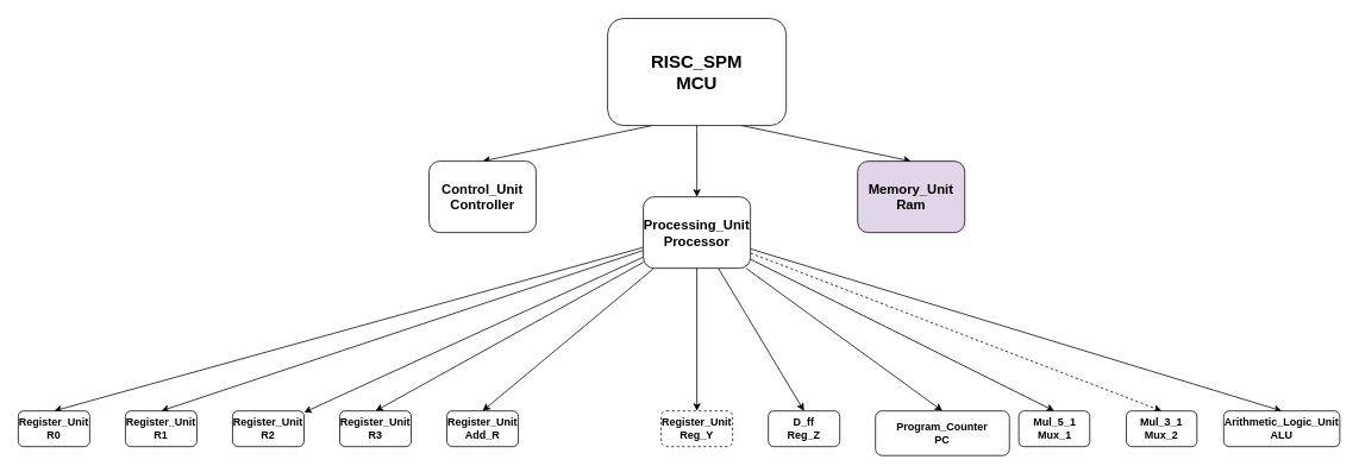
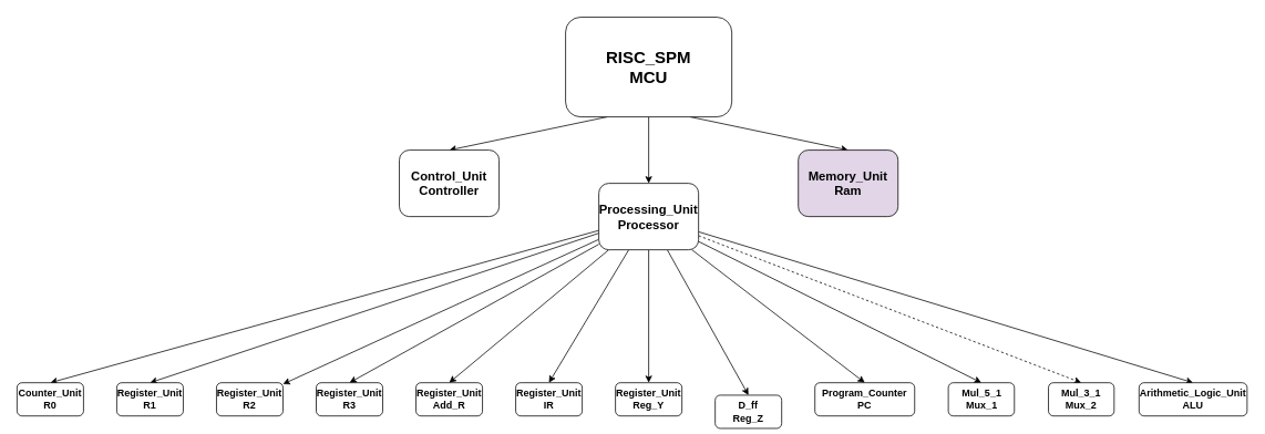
  <mxCell id="0" />
  <mxCell id="1" parent="0" />
  <mxCell id="2" style="edgeStyle=orthogonalEdgeStyle;rounded=0;orthogonalLoop=1;jettySize=auto;html=1;exitX=0.5;exitY=1;exitDx=0;exitDy=0;entryX=0.5;entryY=0;entryDx=0;entryDy=0;fontSize=15;fontStyle=1" edge="1" parent="1" source="5" target="19"><mxGeometry relative="1" as="geometry" /></mxCell>
  <mxCell id="3" style="rounded=0;orthogonalLoop=1;jettySize=auto;html=1;exitX=0.25;exitY=1;exitDx=0;exitDy=0;entryX=0.5;entryY=0;entryDx=0;entryDy=0;fontSize=15;fontStyle=1" edge="1" parent="1" source="5" target="6"><mxGeometry relative="1" as="geometry" /></mxCell>
  <mxCell id="4" style="rounded=0;orthogonalLoop=1;jettySize=auto;html=1;exitX=0.75;exitY=1;exitDx=0;exitDy=0;entryX=0.5;entryY=0;entryDx=0;entryDy=0;fontSize=15;fontStyle=1" edge="1" parent="1" source="5" target="20"><mxGeometry relative="1" as="geometry" /></mxCell>
  <mxCell id="5" value="RISC_SPM&lt;br style=&quot;font-size: 20px;&quot;&gt;MCU" style="rounded=1;whiteSpace=wrap;html=1;fontSize=20;fontStyle=1" vertex="1" parent="1"><mxGeometry x="680" y="20" width="200" height="120" as="geometry" /></mxCell>
  <mxCell id="6" value="Control_Unit&lt;br style=&quot;font-size: 15px;&quot;&gt;Controller" style="rounded=1;whiteSpace=wrap;html=1;fontSize=15;fontStyle=1" vertex="1" parent="1"><mxGeometry x="480" y="180" width="120" height="80" as="geometry" /></mxCell>
  <mxCell id="7" style="edgeStyle=none;rounded=0;orthogonalLoop=1;jettySize=auto;html=1;fontSize=15;fontStyle=1" edge="1" parent="1" source="19" target="23"><mxGeometry relative="1" as="geometry" /></mxCell>
  <mxCell id="8" style="edgeStyle=none;rounded=0;orthogonalLoop=1;jettySize=auto;html=1;entryX=0.5;entryY=0;entryDx=0;entryDy=0;fontSize=15;fontStyle=1" edge="1" parent="1" source="19" target="24"><mxGeometry relative="1" as="geometry" /></mxCell>
  <mxCell id="9" style="edgeStyle=none;rounded=0;orthogonalLoop=1;jettySize=auto;html=1;entryX=0.5;entryY=0;entryDx=0;entryDy=0;fontSize=15;fontStyle=1" edge="1" parent="1" source="19" target="25"><mxGeometry relative="1" as="geometry" /></mxCell>
  <mxCell id="10" style="edgeStyle=none;rounded=0;orthogonalLoop=1;jettySize=auto;html=1;entryX=0.5;entryY=0;entryDx=0;entryDy=0;fontSize=15;fontStyle=1" edge="1" parent="1" source="19" target="28"><mxGeometry relative="1" as="geometry" /></mxCell>
  <mxCell id="11" style="edgeStyle=none;rounded=0;orthogonalLoop=1;jettySize=auto;html=1;entryX=0.5;entryY=0;entryDx=0;entryDy=0;fontSize=15;fontStyle=1" edge="1" parent="1" source="19" target="30"><mxGeometry relative="1" as="geometry" /></mxCell>
  <mxCell id="12" style="edgeStyle=none;rounded=0;orthogonalLoop=1;jettySize=auto;html=1;entryX=0.5;entryY=0;entryDx=0;entryDy=0;fontSize=15;fontStyle=1;dashed=1;" edge="1" parent="1" source="19" target="31"><mxGeometry relative="1" as="geometry" /></mxCell>
  <mxCell id="13" style="edgeStyle=none;rounded=0;orthogonalLoop=1;jettySize=auto;html=1;entryX=0.5;entryY=0;entryDx=0;entryDy=0;fontSize=15;fontStyle=1" edge="1" parent="1" source="19" target="32"><mxGeometry relative="1" as="geometry" /></mxCell>
  <mxCell id="14" style="edgeStyle=none;rounded=0;orthogonalLoop=1;jettySize=auto;html=1;entryX=0.5;entryY=0;entryDx=0;entryDy=0;fontSize=15;fontStyle=1" edge="1" parent="1" source="19" target="21"><mxGeometry relative="1" as="geometry" /></mxCell>
  <mxCell id="15" style="edgeStyle=none;rounded=0;orthogonalLoop=1;jettySize=auto;html=1;entryX=0.5;entryY=0;entryDx=0;entryDy=0;fontSize=15;fontStyle=1" edge="1" parent="1" source="19" target="22"><mxGeometry relative="1" as="geometry" /></mxCell>
+ <mxCell id="16" style="edgeStyle=none;rounded=0;orthogonalLoop=1;jettySize=auto;html=1;entryX=0.5;entryY=0;entryDx=0;entryDy=0;fontSize=15;fontStyle=1" edge="1" parent="1" source="19" target="29"><mxGeometry relative="1" as="geometry" /></mxCell>
  <mxCell id="17" style="edgeStyle=none;rounded=0;orthogonalLoop=1;jettySize=auto;html=1;entryX=0.5;entryY=0;entryDx=0;entryDy=0;fontSize=15;fontStyle=1" edge="1" parent="1" source="19" target="26"><mxGeometry relative="1" as="geometry" /></mxCell>
  <mxCell id="18" style="edgeStyle=none;rounded=0;orthogonalLoop=1;jettySize=auto;html=1;entryX=0.5;entryY=0;entryDx=0;entryDy=0;fontSize=15;fontStyle=1" edge="1" parent="1" source="19" target="27"><mxGeometry relative="1" as="geometry" /></mxCell>
  <mxCell id="19" value="Processing_Unit&lt;br style=&quot;font-size: 15px;&quot;&gt;Processor" style="rounded=1;whiteSpace=wrap;html=1;fontSize=15;fontStyle=1" vertex="1" parent="1"><mxGeometry x="720" y="220" width="120" height="80" as="geometry" /></mxCell>
  <mxCell id="20" value="Memory_Unit&lt;br style=&quot;font-size: 15px;&quot;&gt;Ram" style="rounded=1;whiteSpace=wrap;html=1;fontSize=15;fontStyle=1;fillColor=#e1d5e7;" vertex="1" parent="1"><mxGeometry x="960" y="180" width="120" height="80" as="geometry" /></mxCell>
  <mxCell id="21" value="Register_Unit&lt;br&gt;R1" style="rounded=1;whiteSpace=wrap;html=1;fontStyle=1" vertex="1" parent="1"><mxGeometry x="140" y="460" width="80" height="40" as="geometry" /></mxCell>
- <mxCell id="22" value="Register_Unit&lt;br&gt;R0" style="rounded=1;whiteSpace=wrap;html=1;fontStyle=1" vertex="1" parent="1"><mxGeometry x="20" y="460" width="80" height="40" as="geometry" /></mxCell>
+ <mxCell id="22" value="Counter_Unit&lt;br&gt;R0" style="rounded=1;whiteSpace=wrap;html=1;fontStyle=1" vertex="1" parent="1"><mxGeometry x="20" y="460" width="80" height="40" as="geometry" /></mxCell>
  <mxCell id="23" value="Register_Unit&lt;br&gt;R2" style="rounded=1;whiteSpace=wrap;html=1;fontStyle=1" vertex="1" parent="1"><mxGeometry x="260" y="460" width="80" height="40" as="geometry" /></mxCell>
  <mxCell id="24" value="Register_Unit&lt;br&gt;R3" style="rounded=1;whiteSpace=wrap;html=1;fontStyle=1" vertex="1" parent="1"><mxGeometry x="380" y="460" width="80" height="40" as="geometry" /></mxCell>
  <mxCell id="25" value="Register_Unit&lt;br&gt;Add_R" style="rounded=1;whiteSpace=wrap;html=1;fontStyle=1" vertex="1" parent="1"><mxGeometry x="500" y="460" width="80" height="40" as="geometry" /></mxCell>
- <mxCell id="26" value="Register_Unit&lt;br&gt;Reg_Y" style="rounded=1;whiteSpace=wrap;html=1;fontStyle=1;dashed=1;" vertex="1" parent="1"><mxGeometry x="740" y="460" width="80" height="40" as="geometry" /></mxCell>
- <mxCell id="27" value="D_ff&lt;br&gt;Reg_Z" style="rounded=1;whiteSpace=wrap;html=1;fontStyle=1" vertex="1" parent="1"><mxGeometry x="860" y="460" width="80" height="40" as="geometry" /></mxCell>
- <mxCell id="28" value="Program_Counter&lt;br&gt;PC" style="rounded=1;whiteSpace=wrap;html=1;fontStyle=1" vertex="1" parent="1"><mxGeometry x="980" y="460" width="150" height="50" as="geometry" /></mxCell>
+ <mxCell id="26" value="Register_Unit&lt;br&gt;Reg_Y" style="rounded=1;whiteSpace=wrap;html=1;fontStyle=1" vertex="1" parent="1"><mxGeometry x="740" y="460" width="80" height="40" as="geometry" /></mxCell>
+ <mxCell id="27" value="D_ff&lt;br&gt;Reg_Z" style="rounded=1;whiteSpace=wrap;html=1;fontStyle=1" vertex="1" parent="1"><mxGeometry x="860" y="475" width="80" height="40" as="geometry" /></mxCell>
+ <mxCell id="28" value="Program_Counter&lt;br&gt;PC" style="rounded=1;whiteSpace=wrap;html=1;fontStyle=1" vertex="1" parent="1"><mxGeometry x="980" y="460" width="120" height="40" as="geometry" /></mxCell>
+ <mxCell id="29" value="Register_Unit&lt;br&gt;IR" style="rounded=1;whiteSpace=wrap;html=1;fontStyle=1" vertex="1" parent="1"><mxGeometry x="620" y="460" width="80" height="40" as="geometry" /></mxCell>
  <mxCell id="30" value="Mul_5_1&lt;br&gt;Mux_1" style="rounded=1;whiteSpace=wrap;html=1;fontStyle=1" vertex="1" parent="1"><mxGeometry x="1140.5" y="460" width="79.5" height="40" as="geometry" /></mxCell>
  <mxCell id="31" value="Mul_3_1&lt;br&gt;Mux_2" style="rounded=1;whiteSpace=wrap;html=1;fontStyle=1" vertex="1" parent="1"><mxGeometry x="1261" y="460" width="79" height="40" as="geometry" /></mxCell>
  <mxCell id="32" value="Arithmetic_Logic_Unit&lt;br&gt;ALU" style="rounded=1;whiteSpace=wrap;html=1;fontStyle=1" vertex="1" parent="1"><mxGeometry x="1370" y="460" width="130" height="40" as="geometry" /></mxCell>
